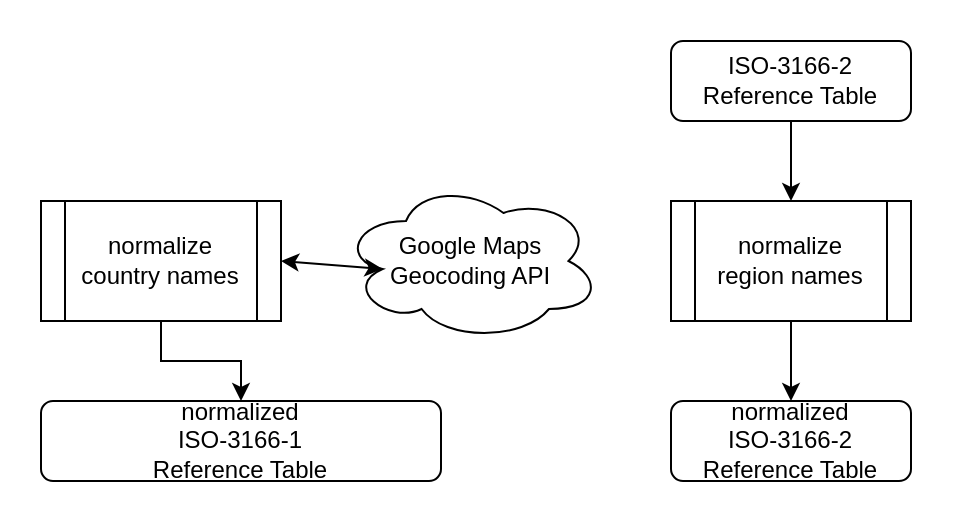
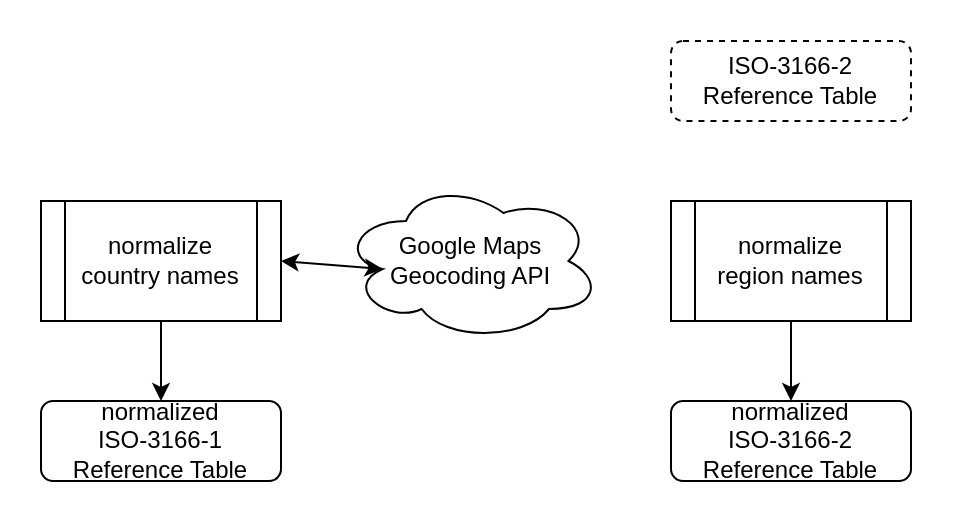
  <mxCell id="0" />
  <mxCell id="1" parent="0" />
- <mxCell id="2" style="edgeStyle=orthogonalEdgeStyle;rounded=0;orthogonalLoop=1;jettySize=auto;html=1;exitX=0.5;exitY=1;exitDx=0;exitDy=0;entryX=0.5;entryY=0;entryDx=0;entryDy=0;" edge="1" parent="1" source="3" target="7"><mxGeometry relative="1" as="geometry" /></mxCell>
- <mxCell id="3" value="ISO-3166-2 &lt;br&gt;Reference Table" style="rounded=1;whiteSpace=wrap;html=1;fontSize=12;glass=0;strokeWidth=1;shadow=0;" vertex="1" parent="1"><mxGeometry x="335" y="20" width="120" height="40" as="geometry" /></mxCell>
+ <mxCell id="3" value="ISO-3166-2 &lt;br&gt;Reference Table" style="rounded=1;whiteSpace=wrap;html=1;fontSize=12;glass=0;strokeWidth=1;shadow=0;dashed=1;" vertex="1" parent="1"><mxGeometry x="335" y="20" width="120" height="40" as="geometry" /></mxCell>
  <mxCell id="4" style="edgeStyle=orthogonalEdgeStyle;rounded=0;orthogonalLoop=1;jettySize=auto;html=1;exitX=0.5;exitY=1;exitDx=0;exitDy=0;entryX=0.5;entryY=0;entryDx=0;entryDy=0;" edge="1" parent="1" source="5" target="8"><mxGeometry relative="1" as="geometry" /></mxCell>
  <mxCell id="5" value="normalize&lt;br&gt;country names" style="shape=process;whiteSpace=wrap;html=1;backgroundOutline=1;" vertex="1" parent="1"><mxGeometry x="20" y="100" width="120" height="60" as="geometry" /></mxCell>
  <mxCell id="6" style="edgeStyle=orthogonalEdgeStyle;rounded=0;orthogonalLoop=1;jettySize=auto;html=1;exitX=0.5;exitY=1;exitDx=0;exitDy=0;entryX=0.5;entryY=0;entryDx=0;entryDy=0;" edge="1" parent="1" source="7" target="9"><mxGeometry relative="1" as="geometry" /></mxCell>
  <mxCell id="7" value="normalize&lt;br&gt;region names" style="shape=process;whiteSpace=wrap;html=1;backgroundOutline=1;" vertex="1" parent="1"><mxGeometry x="335" y="100" width="120" height="60" as="geometry" /></mxCell>
- <mxCell id="8" value="normalized&lt;br&gt;ISO-3166-1 &lt;br&gt;Reference Table" style="rounded=1;whiteSpace=wrap;html=1;fontSize=12;glass=0;strokeWidth=1;shadow=0;" vertex="1" parent="1"><mxGeometry x="20" y="200" width="200" height="40" as="geometry" /></mxCell>
+ <mxCell id="8" value="normalized&lt;br&gt;ISO-3166-1 &lt;br&gt;Reference Table" style="rounded=1;whiteSpace=wrap;html=1;fontSize=12;glass=0;strokeWidth=1;shadow=0;" vertex="1" parent="1"><mxGeometry x="20" y="200" width="120" height="40" as="geometry" /></mxCell>
  <mxCell id="9" value="normalized&lt;br&gt;ISO-3166-2 &lt;br&gt;Reference Table" style="rounded=1;whiteSpace=wrap;html=1;fontSize=12;glass=0;strokeWidth=1;shadow=0;" vertex="1" parent="1"><mxGeometry x="335" y="200" width="120" height="40" as="geometry" /></mxCell>
  <mxCell id="10" value="Google Maps&lt;br&gt;Geocoding API" style="ellipse;shape=cloud;whiteSpace=wrap;html=1;" vertex="1" parent="1"><mxGeometry x="170" y="90" width="130" height="80" as="geometry" /></mxCell>
  <mxCell id="11" value="" style="endArrow=classic;startArrow=classic;html=1;entryX=0.16;entryY=0.55;entryDx=0;entryDy=0;entryPerimeter=0;exitX=1;exitY=0.5;exitDx=0;exitDy=0;" edge="1" parent="1" source="5" target="10"><mxGeometry width="50" height="50" relative="1" as="geometry"><mxPoint x="110" y="140" as="sourcePoint" /><mxPoint x="160" y="90" as="targetPoint" /></mxGeometry></mxCell>
